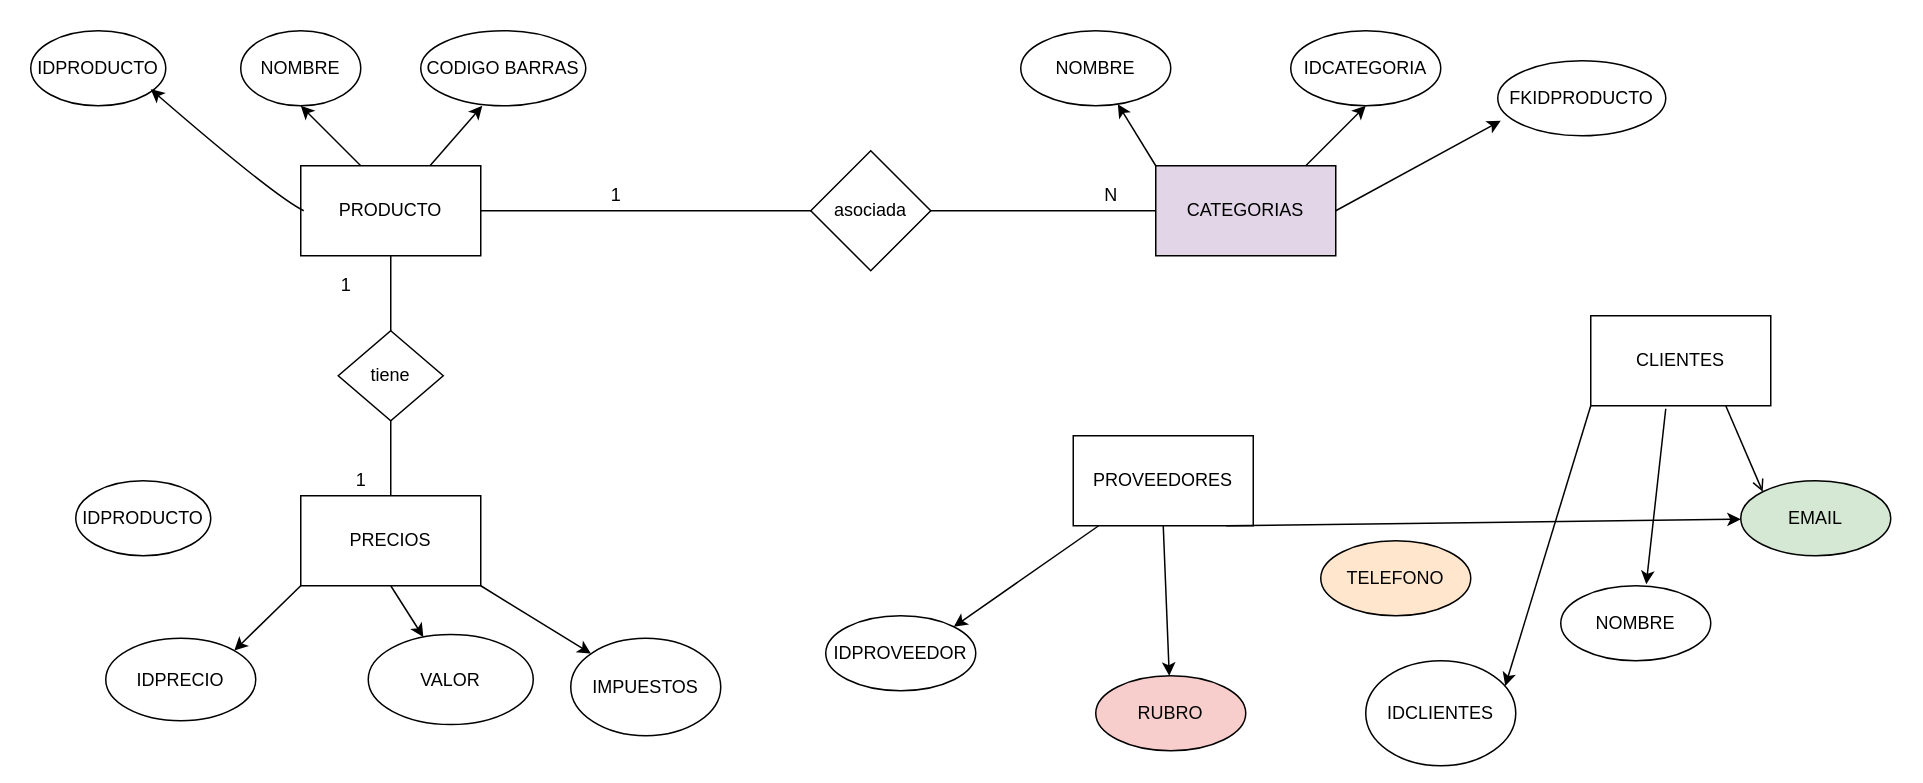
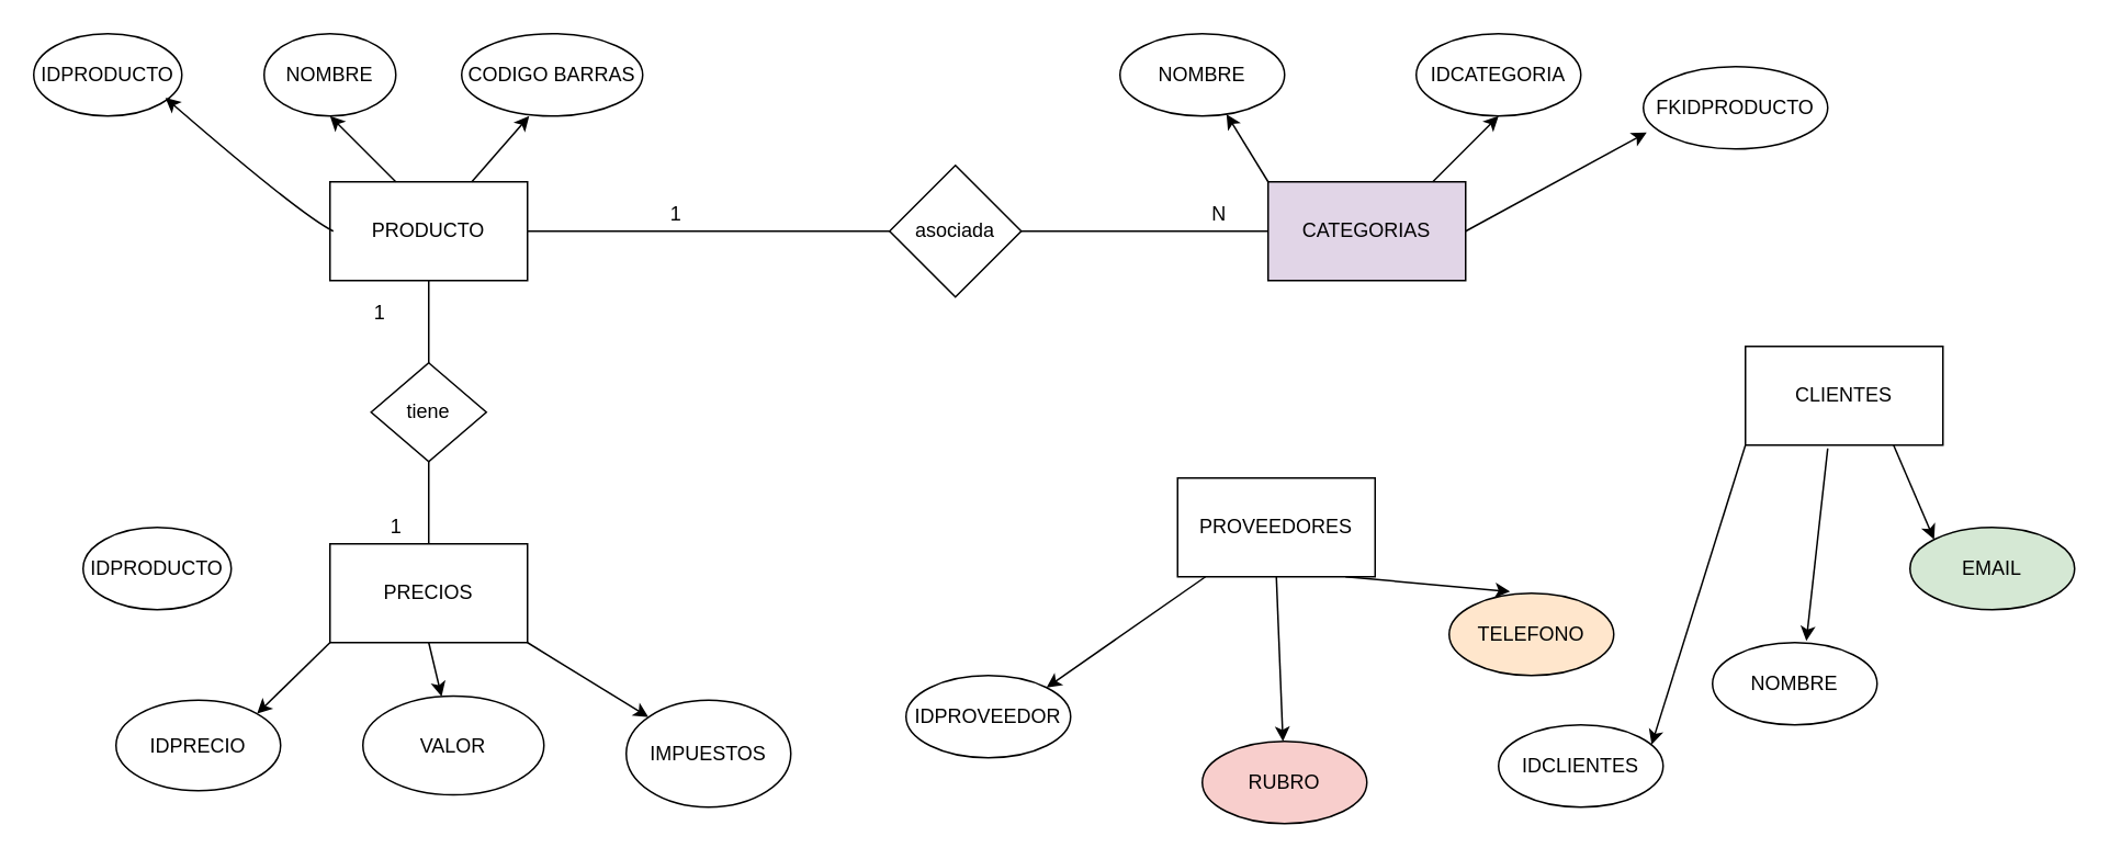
  <mxCell id="0" />
  <mxCell id="1" parent="0" />
  <mxCell id="2" value="" style="endArrow=none;html=1;" edge="1" parent="1" source="35"><mxGeometry width="50" height="50" relative="1" as="geometry"><mxPoint x="210" y="220" as="sourcePoint" /><mxPoint x="260" y="170" as="targetPoint" /></mxGeometry></mxCell>
  <mxCell id="3" value="" style="endArrow=none;html=1;exitX=1;exitY=0.5;exitDx=0;exitDy=0;" edge="1" parent="1" source="4"><mxGeometry width="50" height="50" relative="1" as="geometry"><mxPoint x="720" y="190" as="sourcePoint" /><mxPoint x="770" y="140" as="targetPoint" /></mxGeometry></mxCell>
  <mxCell id="4" value="PRODUCTO" style="rounded=0;whiteSpace=wrap;html=1;" vertex="1" parent="1"><mxGeometry x="200" y="110" width="120" height="60" as="geometry" /></mxCell>
  <mxCell id="5" value="IDPRODUCTO" style="ellipse;whiteSpace=wrap;html=1;" vertex="1" parent="1"><mxGeometry x="20" y="20" width="90" height="50" as="geometry" /></mxCell>
  <mxCell id="6" value="NOMBRE" style="ellipse;whiteSpace=wrap;html=1;" vertex="1" parent="1"><mxGeometry x="160" y="20" width="80" height="50" as="geometry" /></mxCell>
  <mxCell id="7" value="CODIGO BARRAS" style="ellipse;whiteSpace=wrap;html=1;" vertex="1" parent="1"><mxGeometry x="280" y="20" width="110" height="50" as="geometry" /></mxCell>
  <mxCell id="8" value="" style="curved=1;endArrow=classic;html=1;exitX=0;exitY=0.5;exitDx=0;exitDy=0;" edge="1" parent="1"><mxGeometry width="50" height="50" relative="1" as="geometry"><mxPoint x="201.98" y="140" as="sourcePoint" /><mxPoint x="100" y="59" as="targetPoint" /><Array as="points"><mxPoint x="181.98" y="130" /></Array></mxGeometry></mxCell>
  <mxCell id="9" value="" style="curved=1;endArrow=classic;html=1;entryX=0.978;entryY=0.78;entryDx=0;entryDy=0;entryPerimeter=0;" edge="1" parent="1"><mxGeometry width="50" height="50" relative="1" as="geometry"><mxPoint x="240" y="110" as="sourcePoint" /><mxPoint x="200" y="70" as="targetPoint" /><Array as="points" /></mxGeometry></mxCell>
  <mxCell id="10" value="" style="curved=1;endArrow=classic;html=1;entryX=0.373;entryY=1;entryDx=0;entryDy=0;entryPerimeter=0;" edge="1" parent="1" source="4" target="7"><mxGeometry width="50" height="50" relative="1" as="geometry"><mxPoint x="300" y="90" as="sourcePoint" /><mxPoint x="220" y="90" as="targetPoint" /><Array as="points" /></mxGeometry></mxCell>
  <mxCell id="11" value="PROVEEDORES" style="rounded=0;whiteSpace=wrap;html=1;" vertex="1" parent="1"><mxGeometry x="715" y="290" width="120" height="60" as="geometry" /></mxCell>
  <mxCell id="12" value="IDPROVEEDOR" style="ellipse;whiteSpace=wrap;html=1;" vertex="1" parent="1"><mxGeometry x="550" y="410" width="100" height="50" as="geometry" /></mxCell>
  <mxCell id="13" value="RUBRO" style="ellipse;whiteSpace=wrap;html=1;fillColor=#f8cecc;" vertex="1" parent="1"><mxGeometry x="730" y="450" width="100" height="50" as="geometry" /></mxCell>
  <mxCell id="14" value="TELEFONO" style="ellipse;whiteSpace=wrap;html=1;fillColor=#ffe6cc;" vertex="1" parent="1"><mxGeometry x="880" y="360" width="100" height="50" as="geometry" /></mxCell>
  <mxCell id="15" value="" style="endArrow=classic;html=1;entryX=1;entryY=0;entryDx=0;entryDy=0;" edge="1" parent="1" source="11" target="12"><mxGeometry width="50" height="50" relative="1" as="geometry"><mxPoint x="200" y="280" as="sourcePoint" /><mxPoint x="250" y="230" as="targetPoint" /></mxGeometry></mxCell>
  <mxCell id="16" value="" style="endArrow=classic;html=1;exitX=0.5;exitY=1;exitDx=0;exitDy=0;" edge="1" parent="1" source="11" target="13"><mxGeometry width="50" height="50" relative="1" as="geometry"><mxPoint x="220" y="290" as="sourcePoint" /><mxPoint x="270" y="240" as="targetPoint" /></mxGeometry></mxCell>
- <mxCell id="17" value="" style="endArrow=classic;html=1;exitX=0.85;exitY=1;exitDx=0;exitDy=0;exitPerimeter=0;" edge="1" parent="1" source="11" target="21"><mxGeometry width="50" height="50" relative="1" as="geometry"><mxPoint x="220" y="290" as="sourcePoint" /><mxPoint x="270" y="240" as="targetPoint" /></mxGeometry></mxCell>
+ <mxCell id="17" value="" style="endArrow=classic;html=1;exitX=0.85;exitY=1;exitDx=0;exitDy=0;exitPerimeter=0;entryX=0.37;entryY=-0.02;entryDx=0;entryDy=0;entryPerimeter=0;" edge="1" parent="1" source="11" target="14"><mxGeometry width="50" height="50" relative="1" as="geometry"><mxPoint x="220" y="290" as="sourcePoint" /><mxPoint x="270" y="240" as="targetPoint" /></mxGeometry></mxCell>
  <mxCell id="18" value="CLIENTES" style="rounded=0;whiteSpace=wrap;html=1;" vertex="1" parent="1"><mxGeometry x="1060" y="210" width="120" height="60" as="geometry" /></mxCell>
- <mxCell id="19" value="IDCLIENTES" style="ellipse;whiteSpace=wrap;html=1;" vertex="1" parent="1"><mxGeometry x="910" y="440" width="100" height="70" as="geometry" /></mxCell>
+ <mxCell id="19" value="IDCLIENTES" style="ellipse;whiteSpace=wrap;html=1;" vertex="1" parent="1"><mxGeometry x="910" y="440" width="100" height="50" as="geometry" /></mxCell>
  <mxCell id="20" value="NOMBRE" style="ellipse;whiteSpace=wrap;html=1;" vertex="1" parent="1"><mxGeometry x="1040" y="390" width="100" height="50" as="geometry" /></mxCell>
  <mxCell id="21" value="EMAIL" style="ellipse;whiteSpace=wrap;html=1;fillColor=#d5e8d4;" vertex="1" parent="1"><mxGeometry x="1160" y="320" width="100" height="50" as="geometry" /></mxCell>
  <mxCell id="22" value="" style="endArrow=classic;html=1;entryX=0.93;entryY=0.24;entryDx=0;entryDy=0;entryPerimeter=0;exitX=0;exitY=1;exitDx=0;exitDy=0;" edge="1" parent="1" source="18" target="19"><mxGeometry width="50" height="50" relative="1" as="geometry"><mxPoint x="220" y="510" as="sourcePoint" /><mxPoint x="270" y="460" as="targetPoint" /></mxGeometry></mxCell>
  <mxCell id="23" value="" style="endArrow=classic;html=1;entryX=0.57;entryY=-0.02;entryDx=0;entryDy=0;entryPerimeter=0;" edge="1" parent="1" target="20"><mxGeometry width="50" height="50" relative="1" as="geometry"><mxPoint x="1110" y="272" as="sourcePoint" /><mxPoint x="270" y="460" as="targetPoint" /></mxGeometry></mxCell>
- <mxCell id="24" value="" style="endArrow=open;html=1;entryX=0;entryY=0;entryDx=0;entryDy=0;exitX=0.75;exitY=1;exitDx=0;exitDy=0;" edge="1" parent="1" source="18" target="21"><mxGeometry width="50" height="50" relative="1" as="geometry"><mxPoint x="220" y="510" as="sourcePoint" /><mxPoint x="270" y="460" as="targetPoint" /></mxGeometry></mxCell>
+ <mxCell id="24" value="" style="endArrow=classic;html=1;entryX=0;entryY=0;entryDx=0;entryDy=0;exitX=0.75;exitY=1;exitDx=0;exitDy=0;" edge="1" parent="1" source="18" target="21"><mxGeometry width="50" height="50" relative="1" as="geometry"><mxPoint x="220" y="510" as="sourcePoint" /><mxPoint x="270" y="460" as="targetPoint" /></mxGeometry></mxCell>
  <mxCell id="25" value="CATEGORIAS" style="rounded=0;whiteSpace=wrap;html=1;fillColor=#e1d5e7;" vertex="1" parent="1"><mxGeometry x="770" y="110" width="120" height="60" as="geometry" /></mxCell>
  <mxCell id="26" value="NOMBRE" style="ellipse;whiteSpace=wrap;html=1;" vertex="1" parent="1"><mxGeometry x="680" y="20" width="100" height="50" as="geometry" /></mxCell>
  <mxCell id="27" value="IDCATEGORIA" style="ellipse;whiteSpace=wrap;html=1;" vertex="1" parent="1"><mxGeometry x="860" y="20" width="100" height="50" as="geometry" /></mxCell>
  <mxCell id="28" value="" style="endArrow=classic;html=1;" edge="1" parent="1" target="26"><mxGeometry width="50" height="50" relative="1" as="geometry"><mxPoint x="770" y="110" as="sourcePoint" /><mxPoint x="820" y="60" as="targetPoint" /></mxGeometry></mxCell>
  <mxCell id="29" value="" style="endArrow=classic;html=1;" edge="1" parent="1"><mxGeometry width="50" height="50" relative="1" as="geometry"><mxPoint x="870" y="110" as="sourcePoint" /><mxPoint x="910" y="70" as="targetPoint" /></mxGeometry></mxCell>
  <mxCell id="30" value="asociada" style="rhombus;whiteSpace=wrap;html=1;" vertex="1" parent="1"><mxGeometry x="540" y="100" width="80" height="80" as="geometry" /></mxCell>
  <mxCell id="31" value="1" style="text;html=1;align=center;verticalAlign=middle;resizable=0;points=[];autosize=1;strokeColor=none;" vertex="1" parent="1"><mxGeometry x="400" y="120" width="20" height="20" as="geometry" /></mxCell>
  <mxCell id="32" value="N" style="text;html=1;align=center;verticalAlign=middle;resizable=0;points=[];autosize=1;strokeColor=none;" vertex="1" parent="1"><mxGeometry x="730" y="120" width="20" height="20" as="geometry" /></mxCell>
  <mxCell id="33" value="FKIDPRODUCTO" style="ellipse;whiteSpace=wrap;html=1;" vertex="1" parent="1"><mxGeometry x="998" y="40" width="112" height="50" as="geometry" /></mxCell>
  <mxCell id="34" value="" style="endArrow=classic;html=1;" edge="1" parent="1"><mxGeometry width="50" height="50" relative="1" as="geometry"><mxPoint x="890" y="140" as="sourcePoint" /><mxPoint x="1000" y="80" as="targetPoint" /></mxGeometry></mxCell>
  <mxCell id="35" value="PRECIOS" style="rounded=0;whiteSpace=wrap;html=1;" vertex="1" parent="1"><mxGeometry x="200" y="330" width="120" height="60" as="geometry" /></mxCell>
  <mxCell id="36" value="IMPUESTOS" style="ellipse;whiteSpace=wrap;html=1;" vertex="1" parent="1"><mxGeometry x="380" y="425" width="100" height="65" as="geometry" /></mxCell>
- <mxCell id="37" value="VALOR" style="ellipse;whiteSpace=wrap;html=1;" vertex="1" parent="1"><mxGeometry x="245" y="422.5" width="110" height="60" as="geometry" /></mxCell>
+ <mxCell id="37" value="VALOR" style="ellipse;whiteSpace=wrap;html=1;" vertex="1" parent="1"><mxGeometry x="220" y="422.5" width="110" height="60" as="geometry" /></mxCell>
  <mxCell id="38" value="IDPRECIO" style="ellipse;whiteSpace=wrap;html=1;" vertex="1" parent="1"><mxGeometry x="70" y="425" width="100" height="55" as="geometry" /></mxCell>
  <mxCell id="39" value="tiene" style="rhombus;whiteSpace=wrap;html=1;" vertex="1" parent="1"><mxGeometry x="225" y="220" width="70" height="60" as="geometry" /></mxCell>
  <mxCell id="40" value="1" style="text;html=1;align=center;verticalAlign=middle;resizable=0;points=[];autosize=1;strokeColor=none;" vertex="1" parent="1"><mxGeometry x="220" y="180" width="20" height="20" as="geometry" /></mxCell>
  <mxCell id="41" value="1" style="text;html=1;align=center;verticalAlign=middle;resizable=0;points=[];autosize=1;strokeColor=none;" vertex="1" parent="1"><mxGeometry x="230" y="310" width="20" height="20" as="geometry" /></mxCell>
  <mxCell id="42" value="" style="endArrow=classic;html=1;entryX=1;entryY=0;entryDx=0;entryDy=0;" edge="1" parent="1" target="38"><mxGeometry width="50" height="50" relative="1" as="geometry"><mxPoint x="200" y="390" as="sourcePoint" /><mxPoint x="250" y="340" as="targetPoint" /></mxGeometry></mxCell>
  <mxCell id="43" value="" style="endArrow=classic;html=1;" edge="1" parent="1" target="37"><mxGeometry width="50" height="50" relative="1" as="geometry"><mxPoint x="260" y="390" as="sourcePoint" /><mxPoint x="310" y="340" as="targetPoint" /></mxGeometry></mxCell>
  <mxCell id="44" value="" style="endArrow=classic;html=1;" edge="1" parent="1" target="36"><mxGeometry width="50" height="50" relative="1" as="geometry"><mxPoint x="320" y="390" as="sourcePoint" /><mxPoint x="370" y="340" as="targetPoint" /></mxGeometry></mxCell>
  <mxCell id="45" value="IDPRODUCTO" style="ellipse;whiteSpace=wrap;html=1;" vertex="1" parent="1"><mxGeometry x="50" y="320" width="90" height="50" as="geometry" /></mxCell>
